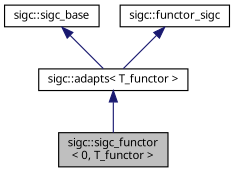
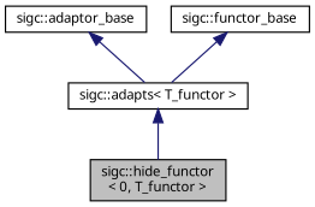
  digraph {
    node [color=black fillcolor=white fontname=Sans fontsize=10 shape=record style=filled]
    edge [color=midnightblue dir=back fontname=Sans fontsize=10 labelfontname=Sans labelfontsize=10 style=solid]
-   n1 [fillcolor=grey75 fontcolor=black height=0.2 label="sigc::sigc_functor\l\< 0, T_functor \>" width=0.4]
+   n1 [fillcolor=grey75 fontcolor=black height=0.2 label="sigc::hide_functor\l\< 0, T_functor \>" width=0.4]
    n2 [height=0.2 label="sigc::adapts\< T_functor \>" width=0.4]
-   n3 [height=0.2 label="sigc::sigc_base" width=0.4]
-   n4 [height=0.2 label="sigc::functor_sigc" width=0.4]
+   n3 [height=0.2 label="sigc::adaptor_base" width=0.4]
+   n4 [height=0.2 label="sigc::functor_base" width=0.4]
    n2 -> n1
    n3 -> n2
    n4 -> n2
  }
